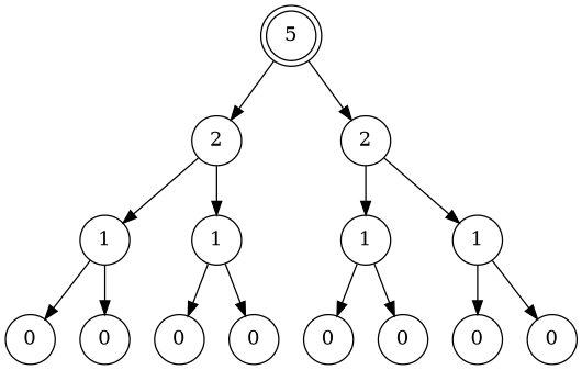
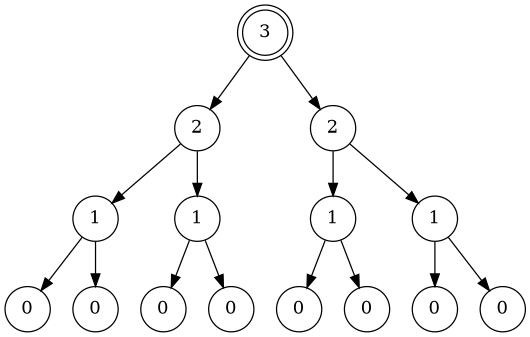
  digraph {
    node [shape=circle]
-   n1 [label=5 shape=doublecircle]
+   n1 [label=3 shape=doublecircle]
    n2 [label=2]
    n3 [label=2]
    n4 [label=1]
    n5 [label=1]
    n6 [label=0]
    n7 [label=0]
    n8 [label=0]
    n9 [label=0]
    n10 [label=1]
    n11 [label=1]
    n12 [label=0]
    n13 [label=0]
    n14 [label=0]
    n15 [label=0]
    n1 -> n2
    n1 -> n3
    n2 -> n4
    n2 -> n5
    n3 -> n10
    n3 -> n11
    n4 -> n6
    n4 -> n7
    n5 -> n8
    n5 -> n9
    n10 -> n12
    n10 -> n13
    n11 -> n14
    n11 -> n15
  }
